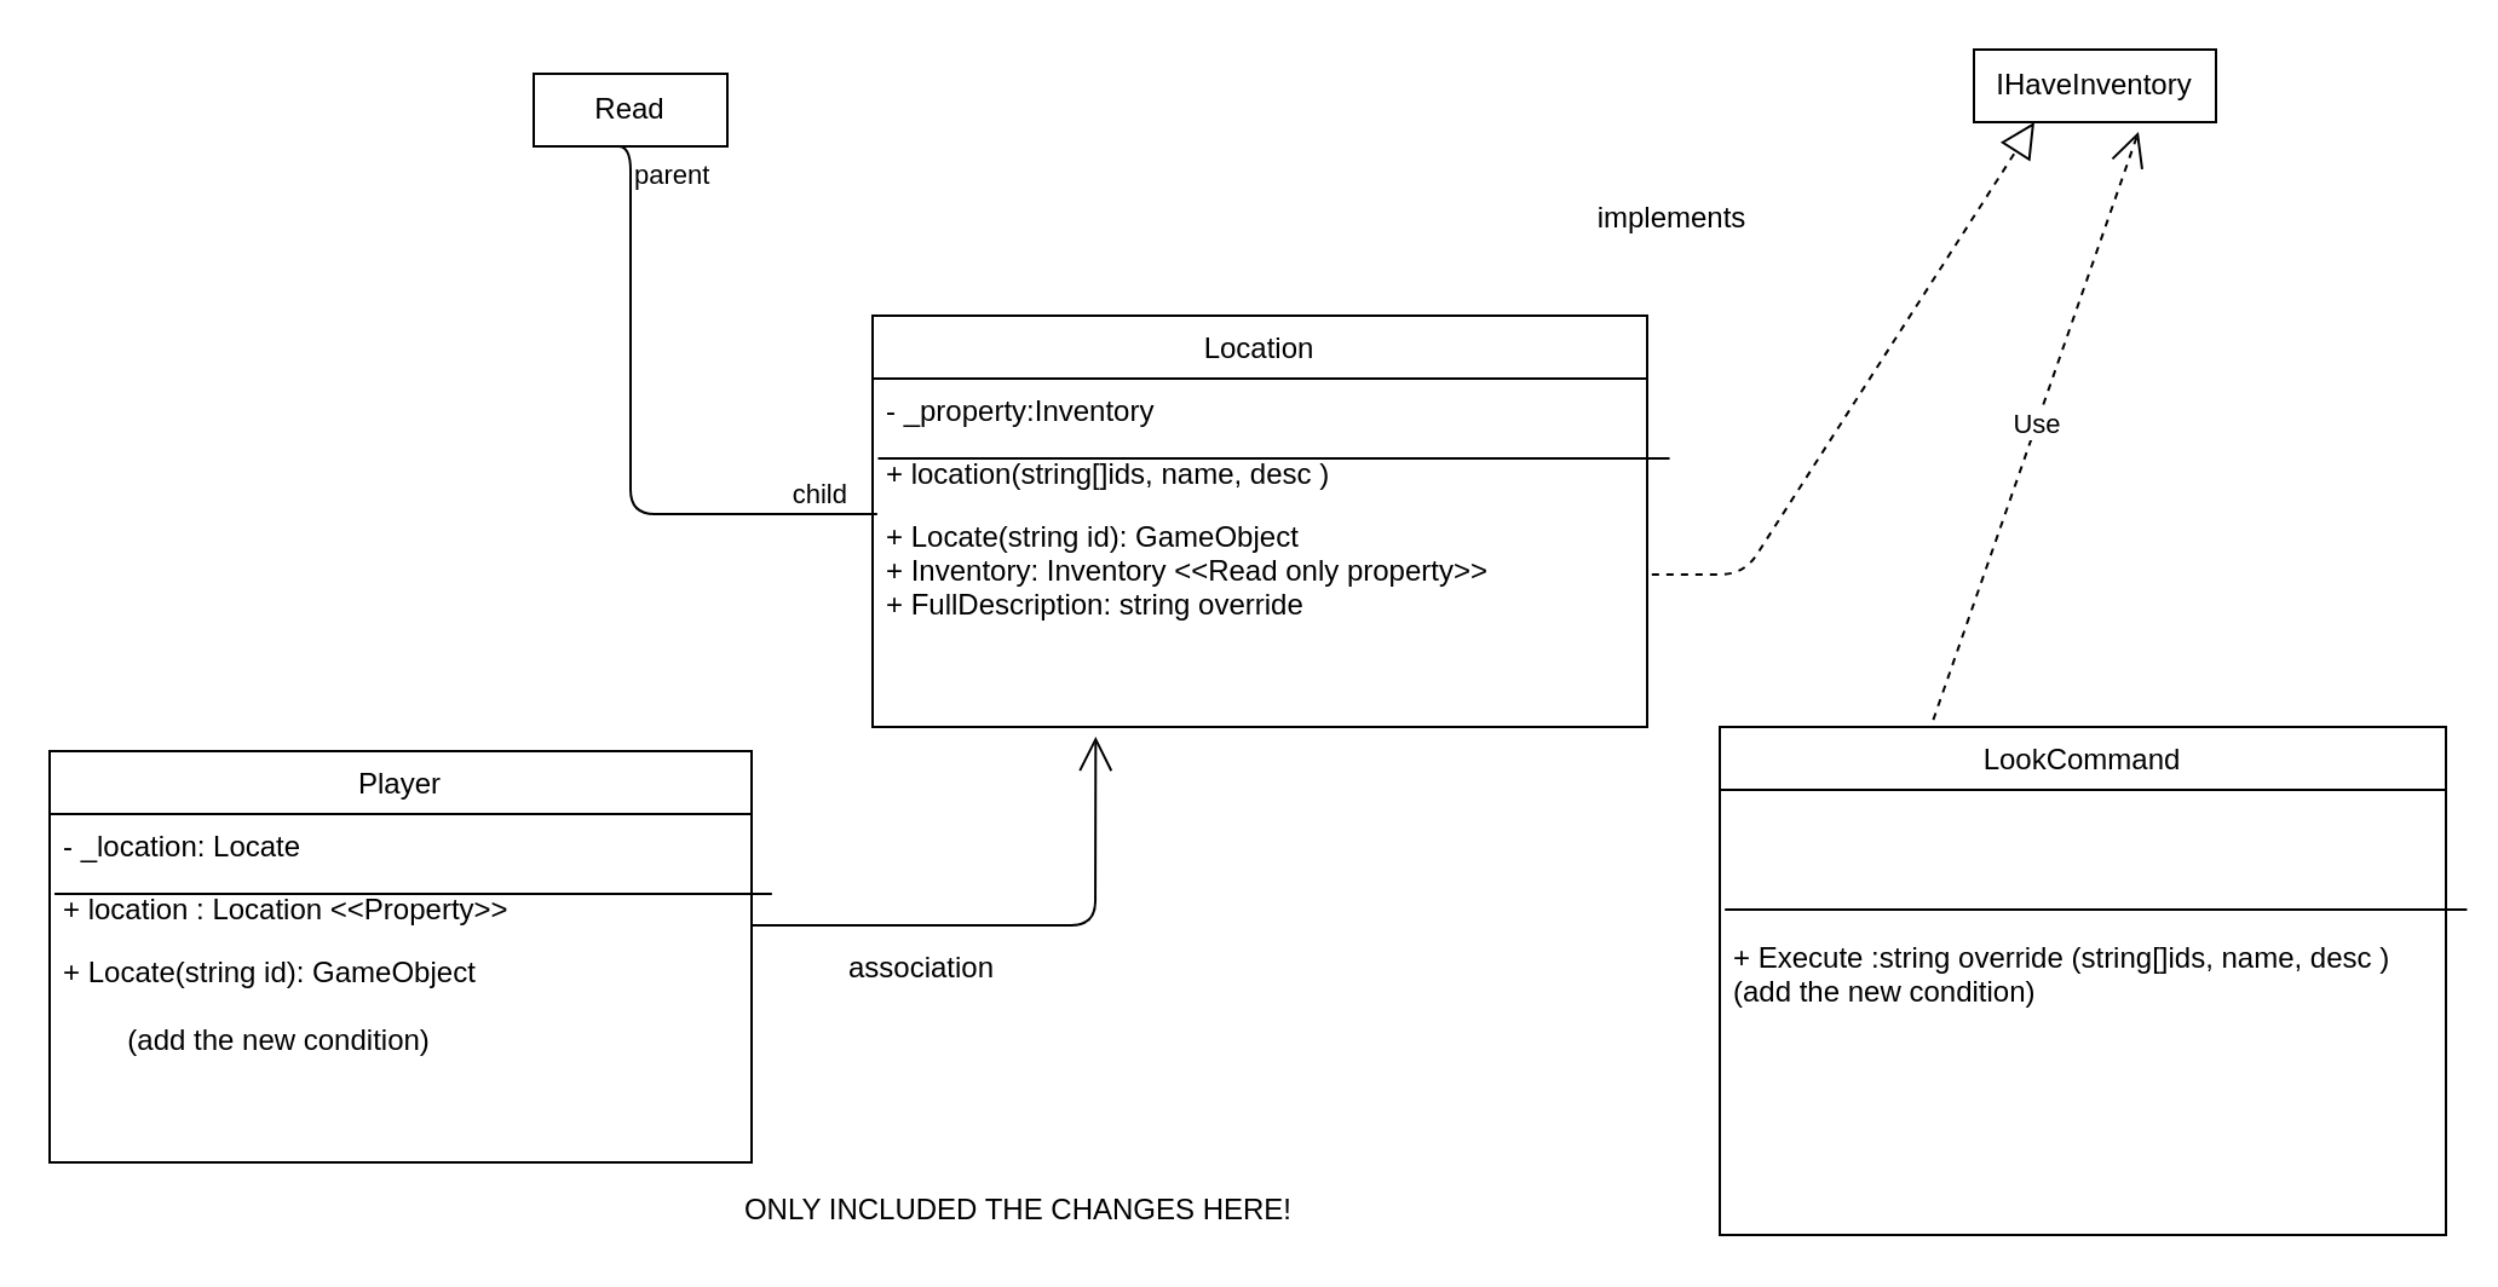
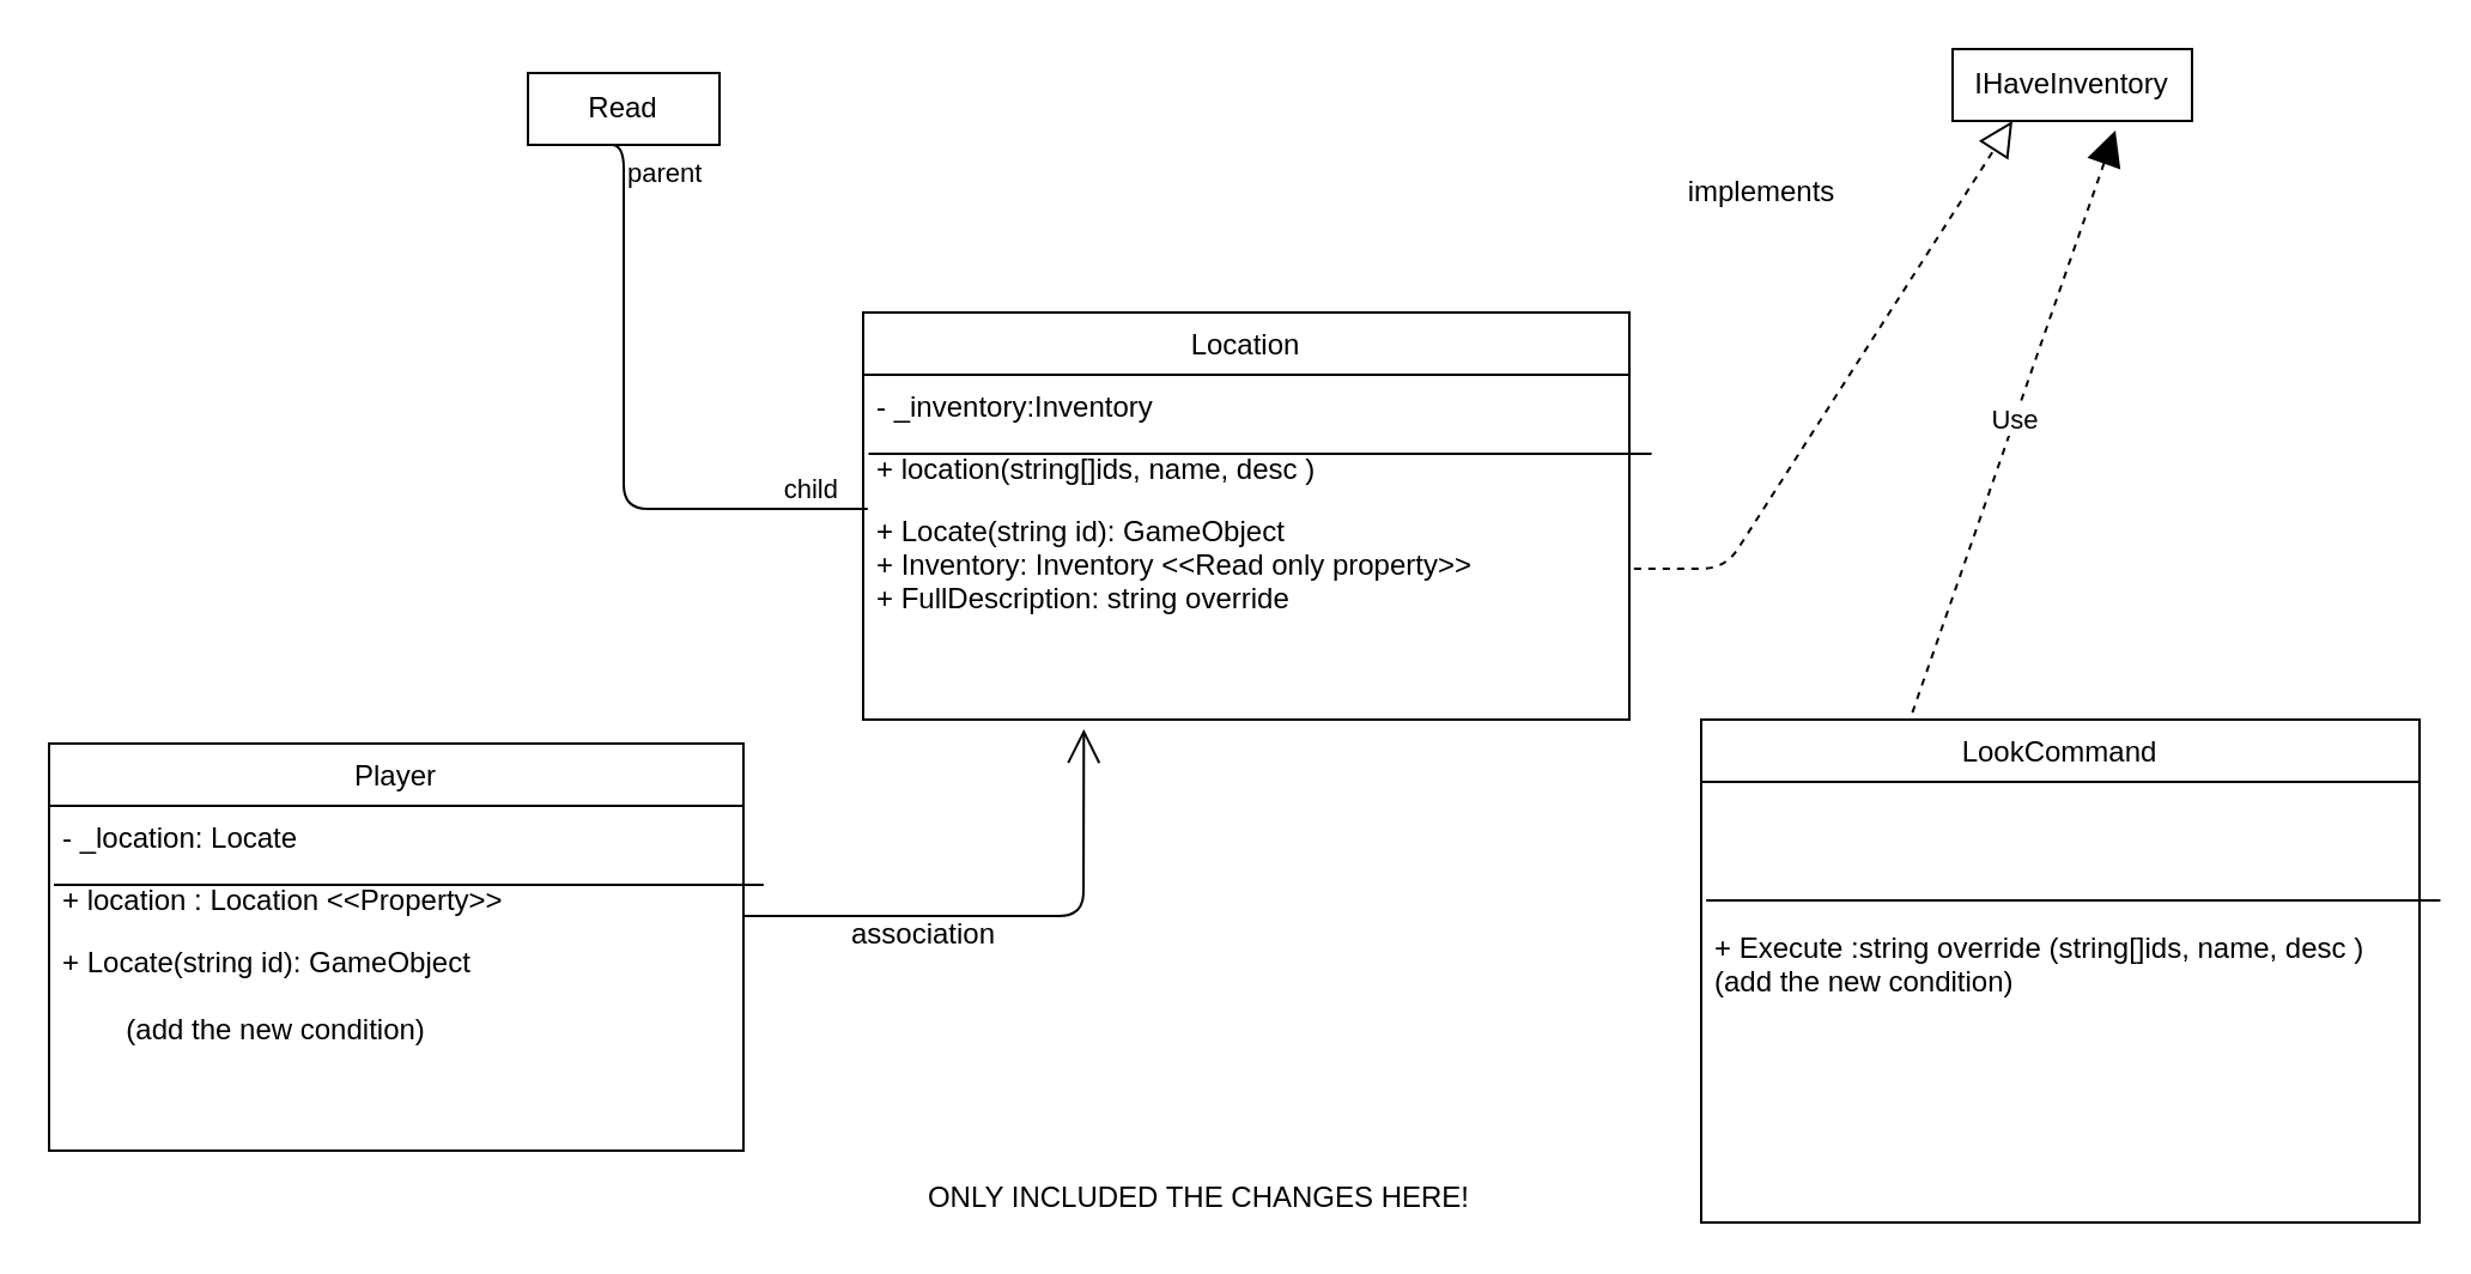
  <mxCell id="0" />
  <mxCell id="1" parent="0" />
  <mxCell id="2" value="Location" style="swimlane;fontStyle=0;childLayout=stackLayout;horizontal=1;startSize=26;fillColor=none;horizontalStack=0;resizeParent=1;resizeParentMax=0;resizeLast=0;collapsible=1;marginBottom=0;" vertex="1" parent="1"><mxGeometry x="360" y="130" width="320" height="170" as="geometry" /></mxCell>
- <mxCell id="3" value="- _property:Inventory" style="text;strokeColor=none;fillColor=none;align=left;verticalAlign=top;spacingLeft=4;spacingRight=4;overflow=hidden;rotatable=0;points=[[0,0.5],[1,0.5]];portConstraint=eastwest;" vertex="1" parent="2"><mxGeometry y="26" width="320" height="26" as="geometry" /></mxCell>
+ <mxCell id="3" value="- _inventory:Inventory" style="text;strokeColor=none;fillColor=none;align=left;verticalAlign=top;spacingLeft=4;spacingRight=4;overflow=hidden;rotatable=0;points=[[0,0.5],[1,0.5]];portConstraint=eastwest;" vertex="1" parent="2"><mxGeometry y="26" width="320" height="26" as="geometry" /></mxCell>
  <mxCell id="4" value="+ location(string[]ids, name, desc )" style="text;strokeColor=none;fillColor=none;align=left;verticalAlign=top;spacingLeft=4;spacingRight=4;overflow=hidden;rotatable=0;points=[[0,0.5],[1,0.5]];portConstraint=eastwest;" vertex="1" parent="2"><mxGeometry y="52" width="320" height="26" as="geometry" /></mxCell>
  <mxCell id="5" value="+ Locate(string id): GameObject&#10;+ Inventory: Inventory &lt;&lt;Read only property&gt;&gt;&#10;+ FullDescription: string override&#10;" style="text;strokeColor=none;fillColor=none;align=left;verticalAlign=top;spacingLeft=4;spacingRight=4;overflow=hidden;rotatable=0;points=[[0,0.5],[1,0.5]];portConstraint=eastwest;" vertex="1" parent="2"><mxGeometry y="78" width="320" height="92" as="geometry" /></mxCell>
  <mxCell id="6" value="" style="endArrow=none;html=1;exitX=0.007;exitY=0.269;exitDx=0;exitDy=0;exitPerimeter=0;entryX=1.029;entryY=0.269;entryDx=0;entryDy=0;entryPerimeter=0;" edge="1" parent="2" source="4" target="4"><mxGeometry width="50" height="50" relative="1" as="geometry"><mxPoint x="50" y="70" as="sourcePoint" /><mxPoint x="100" y="20" as="targetPoint" /></mxGeometry></mxCell>
  <mxCell id="7" value="Player" style="swimlane;fontStyle=0;childLayout=stackLayout;horizontal=1;startSize=26;fillColor=none;horizontalStack=0;resizeParent=1;resizeParentMax=0;resizeLast=0;collapsible=1;marginBottom=0;" vertex="1" parent="1"><mxGeometry x="20" y="310" width="290" height="170" as="geometry" /></mxCell>
  <mxCell id="8" value="- _location: Locate" style="text;strokeColor=none;fillColor=none;align=left;verticalAlign=top;spacingLeft=4;spacingRight=4;overflow=hidden;rotatable=0;points=[[0,0.5],[1,0.5]];portConstraint=eastwest;" vertex="1" parent="7"><mxGeometry y="26" width="290" height="26" as="geometry" /></mxCell>
  <mxCell id="9" value="+ location : Location &lt;&lt;Property&gt;&gt;" style="text;strokeColor=none;fillColor=none;align=left;verticalAlign=top;spacingLeft=4;spacingRight=4;overflow=hidden;rotatable=0;points=[[0,0.5],[1,0.5]];portConstraint=eastwest;" vertex="1" parent="7"><mxGeometry y="52" width="290" height="26" as="geometry" /></mxCell>
  <mxCell id="10" value="+ Locate(string id): GameObject &#10;&#10;        (add the new condition)&#10;&#10;" style="text;strokeColor=none;fillColor=none;align=left;verticalAlign=top;spacingLeft=4;spacingRight=4;overflow=hidden;rotatable=0;points=[[0,0.5],[1,0.5]];portConstraint=eastwest;" vertex="1" parent="7"><mxGeometry y="78" width="290" height="92" as="geometry" /></mxCell>
  <mxCell id="11" value="" style="endArrow=none;html=1;exitX=0.007;exitY=0.269;exitDx=0;exitDy=0;exitPerimeter=0;entryX=1.029;entryY=0.269;entryDx=0;entryDy=0;entryPerimeter=0;" edge="1" parent="7" source="9" target="9"><mxGeometry width="50" height="50" relative="1" as="geometry"><mxPoint x="50" y="70" as="sourcePoint" /><mxPoint x="100" y="20" as="targetPoint" /></mxGeometry></mxCell>
  <mxCell id="12" value="LookCommand" style="swimlane;fontStyle=0;childLayout=stackLayout;horizontal=1;startSize=26;fillColor=none;horizontalStack=0;resizeParent=1;resizeParentMax=0;resizeLast=0;collapsible=1;marginBottom=0;" vertex="1" parent="1"><mxGeometry x="710" y="300" width="300" height="210" as="geometry" /></mxCell>
  <mxCell id="13" value="" style="endArrow=none;html=1;exitX=0.007;exitY=0.269;exitDx=0;exitDy=0;exitPerimeter=0;entryX=1.029;entryY=0.269;entryDx=0;entryDy=0;entryPerimeter=0;" edge="1" parent="12" source="14" target="14"><mxGeometry width="50" height="50" relative="1" as="geometry"><mxPoint x="50" y="70" as="sourcePoint" /><mxPoint x="100" y="20" as="targetPoint" /></mxGeometry></mxCell>
  <mxCell id="14" value="&#10;&#10;&#10;&#10;+ Execute :string override (string[]ids, name, desc )&#10;(add the new condition)&#10;" style="text;strokeColor=none;fillColor=none;align=left;verticalAlign=top;spacingLeft=4;spacingRight=4;overflow=hidden;rotatable=0;points=[[0,0.5],[1,0.5]];portConstraint=eastwest;" vertex="1" parent="12"><mxGeometry y="26" width="300" height="184" as="geometry" /></mxCell>
  <mxCell id="15" value="Read" style="rounded=0;whiteSpace=wrap;html=1;" vertex="1" parent="1"><mxGeometry x="220" y="30" width="80" height="30" as="geometry" /></mxCell>
  <mxCell id="16" value="IHaveInventory" style="rounded=0;whiteSpace=wrap;html=1;" vertex="1" parent="1"><mxGeometry x="815" y="20" width="100" height="30" as="geometry" /></mxCell>
  <mxCell id="17" value="" style="endArrow=none;html=1;edgeStyle=orthogonalEdgeStyle;entryX=0.006;entryY=0.043;entryDx=0;entryDy=0;entryPerimeter=0;" edge="1" parent="1" target="5"><mxGeometry relative="1" as="geometry"><mxPoint x="250" y="60" as="sourcePoint" /><mxPoint x="580" y="70" as="targetPoint" /><Array as="points"><mxPoint x="260" y="60" /><mxPoint x="260" y="212" /></Array></mxGeometry></mxCell>
  <mxCell id="18" value="parent" style="edgeLabel;resizable=0;html=1;align=left;verticalAlign=bottom;" connectable="0" vertex="1" parent="17"><mxGeometry x="-1" relative="1" as="geometry"><mxPoint x="10" y="20" as="offset" /></mxGeometry></mxCell>
  <mxCell id="19" value="child" style="edgeLabel;resizable=0;html=1;align=right;verticalAlign=bottom;" connectable="0" vertex="1" parent="17"><mxGeometry x="1" relative="1" as="geometry"><mxPoint x="-12" as="offset" /></mxGeometry></mxCell>
  <mxCell id="20" value="" style="endArrow=block;dashed=1;endFill=0;endSize=12;html=1;entryX=0.25;entryY=1;entryDx=0;entryDy=0;exitX=1.006;exitY=0.315;exitDx=0;exitDy=0;exitPerimeter=0;" edge="1" parent="1" source="5" target="16"><mxGeometry width="160" relative="1" as="geometry"><mxPoint x="430" y="210" as="sourcePoint" /><mxPoint x="590" y="210" as="targetPoint" /><Array as="points"><mxPoint x="720" y="237" /></Array></mxGeometry></mxCell>
- <mxCell id="21" value="implements" style="text;html=1;align=center;verticalAlign=middle;resizable=0;points=[];autosize=1;strokeColor=none;fillColor=none;" vertex="1" parent="1"><mxGeometry x="650" y="80" width="80" height="20" as="geometry" /></mxCell>
+ <mxCell id="21" value="implements" style="text;html=1;align=center;verticalAlign=middle;resizable=0;points=[];autosize=1;strokeColor=none;fillColor=none;" vertex="1" parent="1"><mxGeometry x="695" y="70" width="80" height="20" as="geometry" /></mxCell>
  <mxCell id="22" value="" style="endArrow=open;endFill=1;endSize=12;html=1;exitX=1;exitY=0.769;exitDx=0;exitDy=0;exitPerimeter=0;entryX=0.288;entryY=1.043;entryDx=0;entryDy=0;entryPerimeter=0;" edge="1" parent="1" source="9" target="5"><mxGeometry width="160" relative="1" as="geometry"><mxPoint x="430" y="330" as="sourcePoint" /><mxPoint x="590" y="330" as="targetPoint" /><Array as="points"><mxPoint x="452" y="382" /></Array></mxGeometry></mxCell>
- <mxCell id="23" value="association" style="text;html=1;align=center;verticalAlign=middle;resizable=0;points=[];autosize=1;strokeColor=none;fillColor=none;" vertex="1" parent="1"><mxGeometry x="340" y="390" width="80" height="20" as="geometry" /></mxCell>
- <mxCell id="24" value="Use" style="endArrow=open;endSize=12;dashed=1;html=1;entryX=0.68;entryY=1.133;entryDx=0;entryDy=0;entryPerimeter=0;exitX=0.294;exitY=-0.014;exitDx=0;exitDy=0;exitPerimeter=0;" edge="1" parent="1" source="12" target="16"><mxGeometry width="160" relative="1" as="geometry"><mxPoint x="810" y="290" as="sourcePoint" /><mxPoint x="590" y="190" as="targetPoint" /></mxGeometry></mxCell>
- <mxCell id="25" value="ONLY INCLUDED THE CHANGES HERE!" style="text;html=1;align=center;verticalAlign=middle;resizable=0;points=[];autosize=1;strokeColor=none;fillColor=none;" vertex="1" parent="1"><mxGeometry x="300" y="490" width="240" height="20" as="geometry" /></mxCell>
+ <mxCell id="23" value="association" style="text;html=1;align=center;verticalAlign=middle;resizable=0;points=[];autosize=1;strokeColor=none;fillColor=none;" vertex="1" parent="1"><mxGeometry x="345" y="380" width="80" height="20" as="geometry" /></mxCell>
+ <mxCell id="24" value="Use" style="endArrow=block;endSize=12;dashed=1;html=1;entryX=0.68;entryY=1.133;entryDx=0;entryDy=0;entryPerimeter=0;exitX=0.294;exitY=-0.014;exitDx=0;exitDy=0;exitPerimeter=0;" edge="1" parent="1" source="12" target="16"><mxGeometry width="160" relative="1" as="geometry"><mxPoint x="810" y="290" as="sourcePoint" /><mxPoint x="590" y="190" as="targetPoint" /></mxGeometry></mxCell>
+ <mxCell id="25" value="ONLY INCLUDED THE CHANGES HERE!" style="text;html=1;align=center;verticalAlign=middle;resizable=0;points=[];autosize=1;strokeColor=none;fillColor=none;" vertex="1" parent="1"><mxGeometry x="380" y="490" width="240" height="20" as="geometry" /></mxCell>
